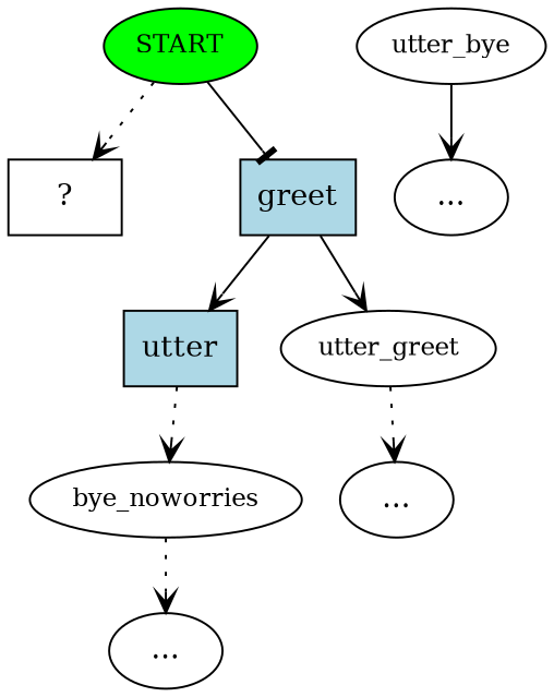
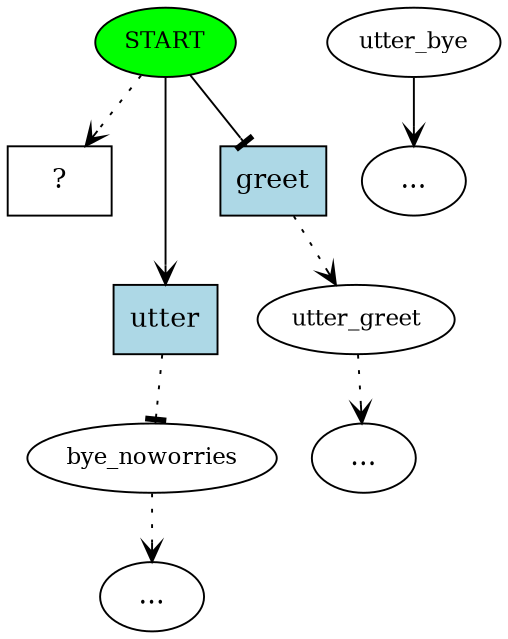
  digraph {
    edge [arrowhead=vee style=dotted]
    n1 [fillcolor=green fontsize=12 label=START style=filled]
    n2 [label="  ?  " shape=rect]
    n3 [fillcolor=lightblue label=utter shape=rect style=filled]
    n4 [fillcolor=lightblue label=greet shape=rect style=filled]
    n5 [fontsize=12 label=bye_noworries]
    n6 [fontsize=12 label=utter_greet]
    n7 [fontsize=12 label=utter_bye]
    n8 [label="..."]
    n9 [label="..."]
    n10 [label="..."]
    n1 -> n2
-   n4 -> n3 [style=solid]
+   n1 -> n3 [style=solid]
    n1 -> n4 [arrowhead=tee style=solid]
-   n3 -> n5
-   n4 -> n6 [style=solid]
+   n3 -> n5 [arrowhead=tee]
+   n4 -> n6
    n5 -> n9
    n6 -> n10
    n7 -> n8 [style=solid]
  }
